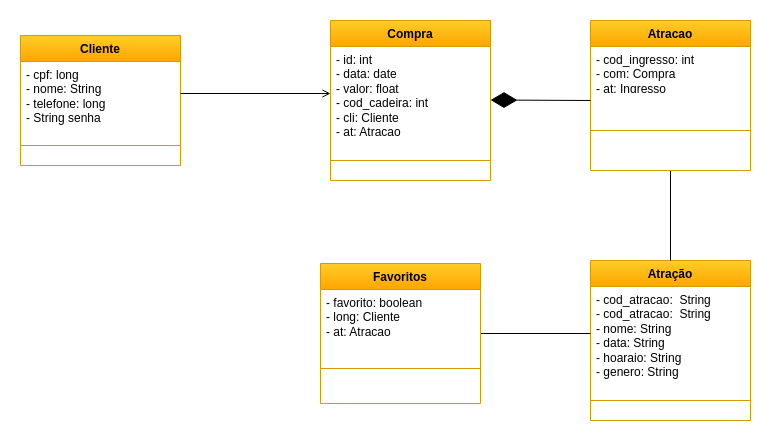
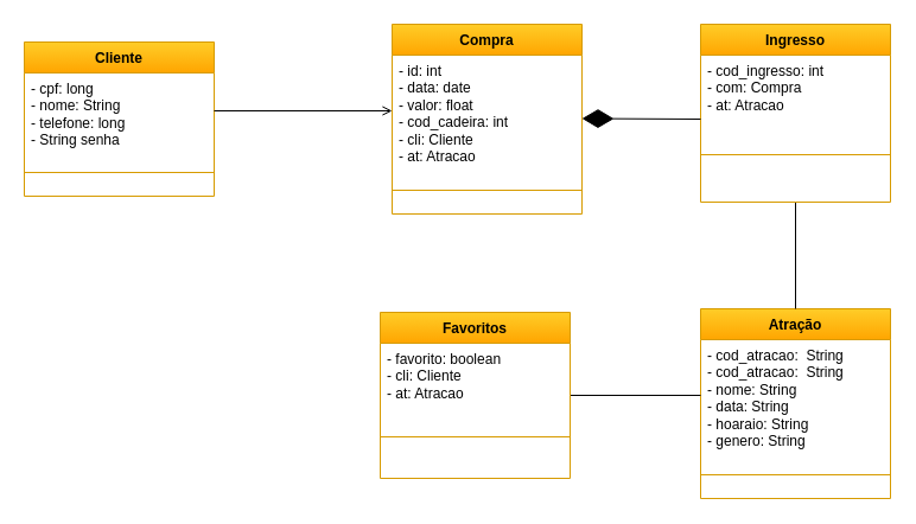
  <mxCell id="0" />
  <mxCell id="1" parent="0" />
  <mxCell id="2" value="Atração" style="swimlane;fontStyle=1;align=center;verticalAlign=top;childLayout=stackLayout;horizontal=1;startSize=26;horizontalStack=0;resizeParent=1;resizeParentMax=0;resizeLast=0;collapsible=1;marginBottom=0;whiteSpace=wrap;html=1;fillColor=#ffcd28;gradientColor=#ffa500;strokeColor=#d79b00;" parent="1" vertex="1"><mxGeometry x="590" y="260" width="160" height="160" as="geometry" /></mxCell>
  <mxCell id="3" value="- cod_atracao:&amp;nbsp; String&lt;br&gt;- cod_atracao:&amp;nbsp; String&lt;br&gt;- nome: String&lt;br&gt;- data: String&lt;br&gt;- hoaraio: String&amp;nbsp;&lt;br&gt;- genero: String" style="text;strokeColor=none;fillColor=none;align=left;verticalAlign=top;spacingLeft=4;spacingRight=4;overflow=hidden;rotatable=0;points=[[0,0.5],[1,0.5]];portConstraint=eastwest;whiteSpace=wrap;html=1;" parent="2" vertex="1"><mxGeometry y="26" width="160" height="94" as="geometry" /></mxCell>
  <mxCell id="4" value="" style="line;strokeWidth=1;fillColor=none;align=left;verticalAlign=middle;spacingTop=-1;spacingLeft=3;spacingRight=3;rotatable=0;labelPosition=right;points=[];portConstraint=eastwest;strokeColor=inherit;" parent="2" vertex="1"><mxGeometry y="120" width="160" height="40" as="geometry" /></mxCell>
  <mxCell id="5" value="Cliente" style="swimlane;fontStyle=1;align=center;verticalAlign=top;childLayout=stackLayout;horizontal=1;startSize=26;horizontalStack=0;resizeParent=1;resizeParentMax=0;resizeLast=0;collapsible=1;marginBottom=0;whiteSpace=wrap;html=1;fillColor=#ffcd28;gradientColor=#ffa500;strokeColor=#d79b00;" parent="1" vertex="1"><mxGeometry x="20" y="35" width="160" height="130" as="geometry" /></mxCell>
  <mxCell id="6" value="&lt;div&gt;- cpf: long&lt;/div&gt;&lt;div&gt;- nome: String&lt;/div&gt;&lt;div&gt;&lt;span style=&quot;background-color: initial;&quot;&gt;- telefone: long&lt;/span&gt;&lt;/div&gt;&lt;div&gt;&lt;span style=&quot;&quot;&gt;- String senha&lt;/span&gt;&lt;/div&gt;" style="text;strokeColor=none;fillColor=none;align=left;verticalAlign=top;spacingLeft=4;spacingRight=4;overflow=hidden;rotatable=0;points=[[0,0.5],[1,0.5]];portConstraint=eastwest;whiteSpace=wrap;html=1;" parent="5" vertex="1"><mxGeometry y="26" width="160" height="64" as="geometry" /></mxCell>
  <mxCell id="7" value="" style="line;strokeWidth=1;fillColor=none;align=left;verticalAlign=middle;spacingTop=-1;spacingLeft=3;spacingRight=3;rotatable=0;labelPosition=right;points=[];portConstraint=eastwest;strokeColor=inherit;" parent="5" vertex="1"><mxGeometry y="90" width="160" height="40" as="geometry" /></mxCell>
  <mxCell id="8" style="edgeStyle=orthogonalEdgeStyle;shape=connector;rounded=0;orthogonalLoop=1;jettySize=auto;html=1;exitX=1;exitY=0.5;exitDx=0;exitDy=0;entryX=0;entryY=0.5;entryDx=0;entryDy=0;labelBackgroundColor=default;strokeColor=default;fontFamily=Helvetica;fontSize=11;fontColor=default;endArrow=none;endFill=0;" parent="1" source="9" target="3" edge="1"><mxGeometry relative="1" as="geometry" /></mxCell>
  <mxCell id="9" value="Favoritos" style="swimlane;fontStyle=1;align=center;verticalAlign=top;childLayout=stackLayout;horizontal=1;startSize=26;horizontalStack=0;resizeParent=1;resizeParentMax=0;resizeLast=0;collapsible=1;marginBottom=0;whiteSpace=wrap;html=1;fillColor=#ffcd28;gradientColor=#ffa500;strokeColor=#d79b00;" parent="1" vertex="1"><mxGeometry x="320" y="263" width="160" height="140" as="geometry" /></mxCell>
- <mxCell id="10" value="&lt;div&gt;- favorito: boolean&lt;/div&gt;&lt;div&gt;- long: Cliente&lt;span style=&quot;&quot;&gt;&lt;/span&gt;&lt;/div&gt;&lt;div&gt;&lt;span style=&quot;white-space: pre;&quot;&gt;- &lt;/span&gt;at: Atracao&lt;/div&gt;" style="text;strokeColor=none;fillColor=none;align=left;verticalAlign=top;spacingLeft=4;spacingRight=4;overflow=hidden;rotatable=0;points=[[0,0.5],[1,0.5]];portConstraint=eastwest;whiteSpace=wrap;html=1;" parent="9" vertex="1"><mxGeometry y="26" width="160" height="44" as="geometry" /></mxCell>
+ <mxCell id="10" value="&lt;div&gt;- favorito: boolean&lt;/div&gt;&lt;div&gt;- cli: Cliente&lt;span style=&quot;&quot;&gt;&lt;/span&gt;&lt;/div&gt;&lt;div&gt;&lt;span style=&quot;white-space: pre;&quot;&gt;- &lt;/span&gt;at: Atracao&lt;/div&gt;" style="text;strokeColor=none;fillColor=none;align=left;verticalAlign=top;spacingLeft=4;spacingRight=4;overflow=hidden;rotatable=0;points=[[0,0.5],[1,0.5]];portConstraint=eastwest;whiteSpace=wrap;html=1;" parent="9" vertex="1"><mxGeometry y="26" width="160" height="44" as="geometry" /></mxCell>
  <mxCell id="11" value="" style="line;strokeWidth=1;fillColor=none;align=left;verticalAlign=middle;spacingTop=-1;spacingLeft=3;spacingRight=3;rotatable=0;labelPosition=right;points=[];portConstraint=eastwest;strokeColor=inherit;" parent="9" vertex="1"><mxGeometry y="70" width="160" height="70" as="geometry" /></mxCell>
  <mxCell id="12" value="Compra" style="swimlane;fontStyle=1;align=center;verticalAlign=top;childLayout=stackLayout;horizontal=1;startSize=26;horizontalStack=0;resizeParent=1;resizeParentMax=0;resizeLast=0;collapsible=1;marginBottom=0;whiteSpace=wrap;html=1;fillColor=#ffcd28;gradientColor=#ffa500;strokeColor=#d79b00;" parent="1" vertex="1"><mxGeometry x="330" y="20" width="160" height="160" as="geometry" /></mxCell>
  <mxCell id="13" value="&lt;div&gt;- id: int&amp;nbsp;&lt;/div&gt;&lt;div&gt;&lt;span style=&quot;background-color: initial;&quot;&gt;- data: date&lt;/span&gt;&lt;/div&gt;&lt;div&gt;&lt;span style=&quot;&quot;&gt;&lt;/span&gt;&lt;/div&gt;&lt;div&gt;&lt;span style=&quot;white-space: pre;&quot;&gt;- &lt;/span&gt;valor: float&lt;/div&gt;&lt;div&gt;&lt;span style=&quot;white-space: pre;&quot;&gt;- &lt;/span&gt;cod_cadeira: int&lt;/div&gt;&lt;div&gt;&lt;span style=&quot;white-space: pre;&quot;&gt;- &lt;/span&gt;cli: Cliente&lt;/div&gt;&lt;div&gt;&lt;span style=&quot;background-color: initial;&quot;&gt;- at: Atracao&lt;/span&gt;&lt;/div&gt;" style="text;strokeColor=none;fillColor=none;align=left;verticalAlign=top;spacingLeft=4;spacingRight=4;overflow=hidden;rotatable=0;points=[[0,0.5],[1,0.5]];portConstraint=eastwest;whiteSpace=wrap;html=1;perimeterSpacing=0;strokeWidth=29;" parent="12" vertex="1"><mxGeometry y="26" width="160" height="94" as="geometry" /></mxCell>
  <mxCell id="14" value="" style="line;strokeWidth=1;fillColor=none;align=left;verticalAlign=middle;spacingTop=-1;spacingLeft=3;spacingRight=3;rotatable=0;labelPosition=right;points=[];portConstraint=eastwest;strokeColor=inherit;" parent="12" vertex="1"><mxGeometry y="120" width="160" height="40" as="geometry" /></mxCell>
  <mxCell id="15" style="edgeStyle=orthogonalEdgeStyle;shape=connector;rounded=0;orthogonalLoop=1;jettySize=auto;html=1;exitX=0.5;exitY=1;exitDx=0;exitDy=0;entryX=0.5;entryY=0;entryDx=0;entryDy=0;labelBackgroundColor=default;strokeColor=default;fontFamily=Helvetica;fontSize=11;fontColor=default;endArrow=none;endFill=0;" parent="1" source="16" target="2" edge="1"><mxGeometry relative="1" as="geometry" /></mxCell>
- <mxCell id="16" value="Atracao" style="swimlane;fontStyle=1;align=center;verticalAlign=top;childLayout=stackLayout;horizontal=1;startSize=26;horizontalStack=0;resizeParent=1;resizeParentMax=0;resizeLast=0;collapsible=1;marginBottom=0;whiteSpace=wrap;html=1;fillColor=#ffcd28;gradientColor=#ffa500;strokeColor=#d79b00;" parent="1" vertex="1"><mxGeometry x="590" y="20" width="160" height="150" as="geometry" /></mxCell>
- <mxCell id="17" value="&lt;div&gt;- cod_ingresso: int&lt;/div&gt;&lt;div&gt;&lt;span style=&quot;background-color: initial;&quot;&gt;- com: Compra&lt;/span&gt;&lt;br&gt;&lt;/div&gt;&lt;div&gt;&lt;span style=&quot;white-space: pre;&quot;&gt;- &lt;/span&gt;at: Ingresso&lt;/div&gt;" style="text;strokeColor=none;fillColor=none;align=left;verticalAlign=top;spacingLeft=4;spacingRight=4;overflow=hidden;rotatable=0;points=[[0,0.5],[1,0.5]];portConstraint=eastwest;whiteSpace=wrap;html=1;" parent="16" vertex="1"><mxGeometry y="26" width="160" height="44" as="geometry" /></mxCell>
+ <mxCell id="16" value="Ingresso" style="swimlane;fontStyle=1;align=center;verticalAlign=top;childLayout=stackLayout;horizontal=1;startSize=26;horizontalStack=0;resizeParent=1;resizeParentMax=0;resizeLast=0;collapsible=1;marginBottom=0;whiteSpace=wrap;html=1;fillColor=#ffcd28;gradientColor=#ffa500;strokeColor=#d79b00;" parent="1" vertex="1"><mxGeometry x="590" y="20" width="160" height="150" as="geometry" /></mxCell>
+ <mxCell id="17" value="&lt;div&gt;- cod_ingresso: int&lt;/div&gt;&lt;div&gt;&lt;span style=&quot;background-color: initial;&quot;&gt;- com: Compra&lt;/span&gt;&lt;br&gt;&lt;/div&gt;&lt;div&gt;&lt;span style=&quot;white-space: pre;&quot;&gt;- &lt;/span&gt;at: Atracao&lt;/div&gt;" style="text;strokeColor=none;fillColor=none;align=left;verticalAlign=top;spacingLeft=4;spacingRight=4;overflow=hidden;rotatable=0;points=[[0,0.5],[1,0.5]];portConstraint=eastwest;whiteSpace=wrap;html=1;" parent="16" vertex="1"><mxGeometry y="26" width="160" height="44" as="geometry" /></mxCell>
  <mxCell id="18" value="" style="line;strokeWidth=1;fillColor=none;align=left;verticalAlign=middle;spacingTop=-1;spacingLeft=3;spacingRight=3;rotatable=0;labelPosition=right;points=[];portConstraint=eastwest;strokeColor=inherit;" parent="16" vertex="1"><mxGeometry y="70" width="160" height="80" as="geometry" /></mxCell>
  <mxCell id="19" style="edgeStyle=orthogonalEdgeStyle;rounded=0;orthogonalLoop=1;jettySize=auto;html=1;exitX=1;exitY=0.5;exitDx=0;exitDy=0;entryX=0;entryY=0.5;entryDx=0;entryDy=0;endArrow=open;endFill=0;" parent="1" source="6" target="13" edge="1"><mxGeometry relative="1" as="geometry" /></mxCell>
  <mxCell id="20" value="" style="endArrow=diamondThin;endFill=1;endSize=24;html=1;rounded=0;" edge="1" parent="1"><mxGeometry width="160" relative="1" as="geometry"><mxPoint x="590" y="100" as="sourcePoint" /><mxPoint x="490" y="99.5" as="targetPoint" /></mxGeometry></mxCell>
